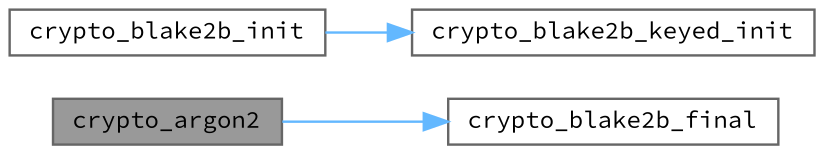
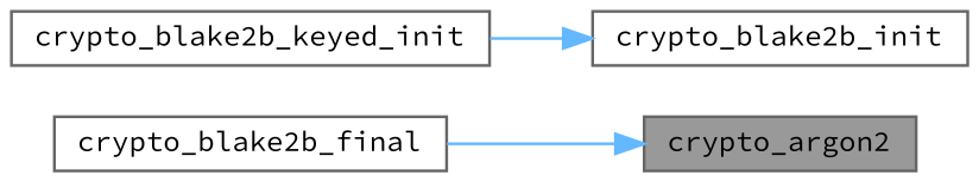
  digraph {
    fontname="Source Code Pro"
    rankdir=LR
    node [color=grey40 fillcolor=white fontname="Source Code Pro" fontsize=10 shape=box style=filled]
    edge [color=steelblue1 fontname="Source Code Pro" fontsize=10 labelfontname=Helvetica labelfontsize=10 style=solid]
    n1 [color=gray40 fillcolor=grey60 fontcolor=black height=0.2 label=crypto_argon2 width=0.4]
    n2 [height=0.2 label=crypto_blake2b_final width=0.4]
    n3 [height=0.2 label=crypto_blake2b_init width=0.4]
    n4 [height=0.2 label=crypto_blake2b_keyed_init width=0.4]
-   n1 -> n2
-   n3 -> n4
+   n2 -> n1
+   n4 -> n3
  }
